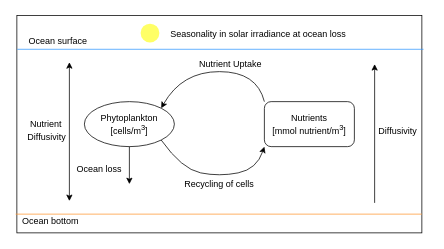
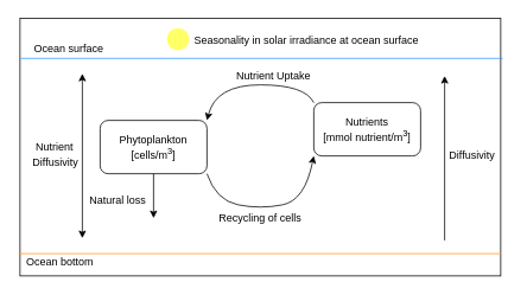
  <mxCell id="0" />
  <mxCell id="1" parent="0" />
  <mxCell id="2" value="" style="rounded=0;whiteSpace=wrap;html=1;" vertex="1" parent="1"><mxGeometry x="22" y="20" width="540" height="290" as="geometry" /></mxCell>
- <mxCell id="3" value="Phytoplankton&lt;br&gt;[cells/m&lt;sup&gt;3&lt;/sup&gt;]" style="ellipse;whiteSpace=wrap;html=1;" vertex="1" parent="1"><mxGeometry x="112" y="135" width="120" height="60" as="geometry" /></mxCell>
- <mxCell id="4" value="Nutrients&lt;br&gt;[mmol nutrient/m&lt;sup&gt;3&lt;/sup&gt;]" style="whiteSpace=wrap;html=1;rounded=1;" vertex="1" parent="1"><mxGeometry x="352" y="135" width="120" height="60" as="geometry" /></mxCell>
+ <mxCell id="3" value="Phytoplankton&lt;br&gt;[cells/m&lt;sup&gt;3&lt;/sup&gt;]" style="rounded=1;whiteSpace=wrap;html=1;" vertex="1" parent="1"><mxGeometry x="112" y="135" width="120" height="60" as="geometry" /></mxCell>
+ <mxCell id="4" value="Nutrients&lt;br&gt;[mmol nutrient/m&lt;sup&gt;3&lt;/sup&gt;]" style="whiteSpace=wrap;html=1;rounded=1;" vertex="1" parent="1"><mxGeometry x="352" y="115" width="120" height="60" as="geometry" /></mxCell>
  <mxCell id="5" value="" style="endArrow=classic;html=1;exitX=0.5;exitY=1;exitDx=0;exitDy=0;" edge="1" parent="1" source="3"><mxGeometry width="50" height="50" relative="1" as="geometry"><mxPoint x="212" y="175" as="sourcePoint" /><mxPoint x="172" y="245" as="targetPoint" /></mxGeometry></mxCell>
  <mxCell id="6" value="" style="curved=1;endArrow=classic;html=1;exitX=1;exitY=1;exitDx=0;exitDy=0;entryX=0;entryY=1;entryDx=0;entryDy=0;" edge="1" parent="1" source="3" target="4"><mxGeometry width="50" height="50" relative="1" as="geometry"><mxPoint x="282" y="265" as="sourcePoint" /><mxPoint x="282" y="215" as="targetPoint" /><Array as="points"><mxPoint x="242" y="225" /><mxPoint x="292" y="235" /><mxPoint x="342" y="225" /></Array></mxGeometry></mxCell>
  <mxCell id="7" value="" style="curved=1;endArrow=none;html=1;exitX=1;exitY=0;exitDx=0;exitDy=0;entryX=0;entryY=0;entryDx=0;entryDy=0;startArrow=classic;startFill=1;endFill=0;" edge="1" parent="1" source="3" target="4"><mxGeometry width="50" height="50" relative="1" as="geometry"><mxPoint x="232" y="65" as="sourcePoint" /><mxPoint x="352" y="65" as="targetPoint" /><Array as="points"><mxPoint x="242" y="95" /><mxPoint x="342" y="95" /></Array></mxGeometry></mxCell>
  <mxCell id="8" value="Nutrient Uptake" style="text;html=1;strokeColor=none;fillColor=none;align=center;verticalAlign=middle;whiteSpace=wrap;rounded=0;" vertex="1" parent="1"><mxGeometry x="247" y="75" width="120" height="20" as="geometry" /></mxCell>
  <mxCell id="9" value="Recycling of cells" style="text;html=1;strokeColor=none;fillColor=none;align=center;verticalAlign=middle;whiteSpace=wrap;rounded=0;" vertex="1" parent="1"><mxGeometry x="232" y="235" width="120" height="20" as="geometry" /></mxCell>
- <mxCell id="10" value="Ocean loss" style="text;html=1;strokeColor=none;fillColor=none;align=center;verticalAlign=middle;whiteSpace=wrap;rounded=0;" vertex="1" parent="1"><mxGeometry x="92" y="215" width="80" height="20" as="geometry" /></mxCell>
+ <mxCell id="10" value="Natural loss" style="text;html=1;strokeColor=none;fillColor=none;align=center;verticalAlign=middle;whiteSpace=wrap;rounded=0;" vertex="1" parent="1"><mxGeometry x="92" y="215" width="80" height="20" as="geometry" /></mxCell>
  <mxCell id="11" value="" style="endArrow=none;html=1;entryX=1.004;entryY=0.118;entryDx=0;entryDy=0;entryPerimeter=0;exitX=0.001;exitY=0.118;exitDx=0;exitDy=0;exitPerimeter=0;strokeColor=#3399FF;" edge="1" parent="1"><mxGeometry width="50" height="50" relative="1" as="geometry"><mxPoint x="22.54" y="65.22" as="sourcePoint" /><mxPoint x="564.16" y="65.22" as="targetPoint" /></mxGeometry></mxCell>
  <mxCell id="12" value="" style="endArrow=none;html=1;entryX=1.004;entryY=0.118;entryDx=0;entryDy=0;entryPerimeter=0;exitX=0.001;exitY=0.118;exitDx=0;exitDy=0;exitPerimeter=0;strokeColor=#FF9933;" edge="1" parent="1"><mxGeometry width="50" height="50" relative="1" as="geometry"><mxPoint x="20.38" y="285" as="sourcePoint" /><mxPoint x="562" y="285" as="targetPoint" /></mxGeometry></mxCell>
  <mxCell id="13" value="" style="endArrow=classic;html=1;anchorPointDirection=0;" edge="1" parent="1"><mxGeometry width="50" height="50" relative="1" as="geometry"><mxPoint x="499" y="270" as="sourcePoint" /><mxPoint x="499" y="85" as="targetPoint" /></mxGeometry></mxCell>
  <mxCell id="14" value="Diffusivity" style="text;html=1;strokeColor=none;fillColor=none;align=center;verticalAlign=middle;whiteSpace=wrap;rounded=0;" vertex="1" parent="1"><mxGeometry x="490" y="165" width="80" height="20" as="geometry" /></mxCell>
  <mxCell id="15" value="" style="endArrow=classic;html=1;anchorPointDirection=0;startArrow=classic;startFill=1;" edge="1" parent="1"><mxGeometry width="50" height="50" relative="1" as="geometry"><mxPoint x="92" y="267.5" as="sourcePoint" /><mxPoint x="92" y="82.5" as="targetPoint" /></mxGeometry></mxCell>
  <mxCell id="16" value="Diffusivity" style="text;html=1;strokeColor=none;fillColor=none;align=center;verticalAlign=middle;whiteSpace=wrap;rounded=0;" vertex="1" parent="1"><mxGeometry x="22" y="172" width="80" height="20" as="geometry" /></mxCell>
  <mxCell id="17" value="Nutrient" style="text;html=1;strokeColor=none;fillColor=none;align=center;verticalAlign=middle;whiteSpace=wrap;rounded=0;" vertex="1" parent="1"><mxGeometry x="21" y="155" width="80" height="20" as="geometry" /></mxCell>
  <mxCell id="18" value="" style="ellipse;whiteSpace=wrap;html=1;aspect=fixed;gradientColor=none;fillColor=#FFFF66;strokeColor=none;" vertex="1" parent="1"><mxGeometry x="187" y="31" width="25" height="25" as="geometry" /></mxCell>
- <mxCell id="19" value="Seasonality in solar irradiance at ocean loss" style="text;html=1;strokeColor=none;fillColor=none;align=center;verticalAlign=middle;whiteSpace=wrap;rounded=0;" vertex="1" parent="1"><mxGeometry x="206" y="35" width="276" height="20" as="geometry" /></mxCell>
+ <mxCell id="19" value="Seasonality in solar irradiance at ocean surface" style="text;html=1;strokeColor=none;fillColor=none;align=center;verticalAlign=middle;whiteSpace=wrap;rounded=0;" vertex="1" parent="1"><mxGeometry x="206" y="35" width="276" height="20" as="geometry" /></mxCell>
  <mxCell id="20" value="Ocean surface" style="text;html=1;strokeColor=none;fillColor=none;align=center;verticalAlign=middle;whiteSpace=wrap;rounded=0;" vertex="1" parent="1"><mxGeometry x="32" y="45" width="90" height="20" as="geometry" /></mxCell>
  <mxCell id="21" value="Ocean bottom" style="text;html=1;strokeColor=none;fillColor=none;align=center;verticalAlign=middle;whiteSpace=wrap;rounded=0;" vertex="1" parent="1"><mxGeometry x="22" y="285" width="90" height="20" as="geometry" /></mxCell>
